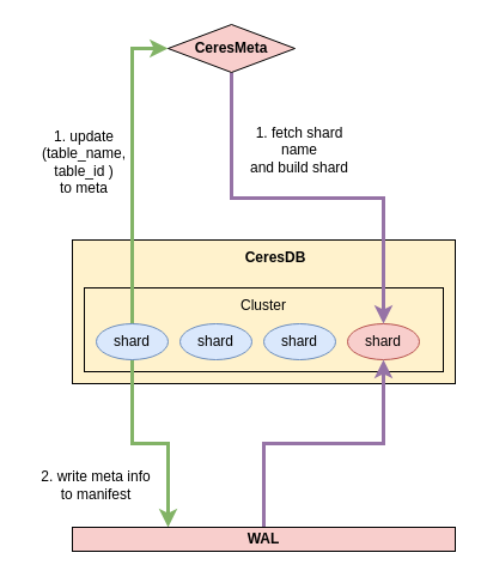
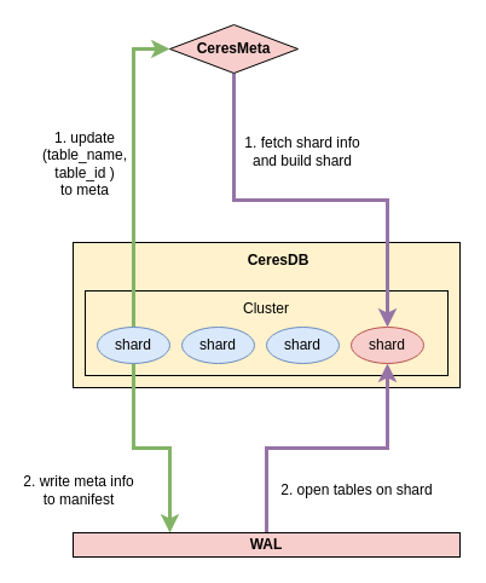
  <mxCell id="0" />
  <mxCell id="1" parent="0" />
  <mxCell id="2" value="" style="rounded=0;whiteSpace=wrap;html=1;fillColor=#fff2cc;strokeColor=#000000;" vertex="1" parent="1"><mxGeometry x="60" y="200" width="320" height="120" as="geometry" /></mxCell>
  <mxCell id="3" value="" style="rounded=0;whiteSpace=wrap;html=1;fillColor=#fff2cc;strokeColor=#000000;" vertex="1" parent="1"><mxGeometry x="70" y="240" width="300" height="70" as="geometry" /></mxCell>
  <mxCell id="4" style="edgeStyle=orthogonalEdgeStyle;rounded=0;orthogonalLoop=1;jettySize=auto;html=1;exitX=0.5;exitY=0;exitDx=0;exitDy=0;entryX=0;entryY=0.5;entryDx=0;entryDy=0;fillColor=#d5e8d4;strokeColor=#82b366;strokeWidth=3;" edge="1" parent="1" source="6" target="11"><mxGeometry relative="1" as="geometry" /></mxCell>
  <mxCell id="5" style="edgeStyle=orthogonalEdgeStyle;rounded=0;orthogonalLoop=1;jettySize=auto;html=1;exitX=0.5;exitY=1;exitDx=0;exitDy=0;entryX=0.25;entryY=0;entryDx=0;entryDy=0;fillColor=#d5e8d4;strokeColor=#82b366;strokeWidth=3;" edge="1" parent="1" source="6" target="16"><mxGeometry relative="1" as="geometry" /></mxCell>
  <mxCell id="6" value="shard" style="ellipse;whiteSpace=wrap;html=1;fillColor=#dae8fc;strokeColor=#6c8ebf;" vertex="1" parent="1"><mxGeometry x="80" y="270" width="60" height="30" as="geometry" /></mxCell>
  <mxCell id="7" value="shard" style="ellipse;whiteSpace=wrap;html=1;fillColor=#dae8fc;strokeColor=#6c8ebf;" vertex="1" parent="1"><mxGeometry x="150" y="270" width="60" height="30" as="geometry" /></mxCell>
  <mxCell id="8" value="shard" style="ellipse;whiteSpace=wrap;html=1;fillColor=#dae8fc;strokeColor=#6c8ebf;" vertex="1" parent="1"><mxGeometry x="220" y="270" width="60" height="30" as="geometry" /></mxCell>
  <mxCell id="9" value="shard" style="ellipse;whiteSpace=wrap;html=1;fillColor=#f8cecc;strokeColor=#b85450;" vertex="1" parent="1"><mxGeometry x="290" y="270" width="60" height="30" as="geometry" /></mxCell>
  <mxCell id="10" style="edgeStyle=orthogonalEdgeStyle;rounded=0;orthogonalLoop=1;jettySize=auto;html=1;exitX=0.5;exitY=1;exitDx=0;exitDy=0;fillColor=#e1d5e7;strokeColor=#9673a6;strokeWidth=3;" edge="1" parent="1" source="11" target="9"><mxGeometry relative="1" as="geometry" /></mxCell>
  <mxCell id="11" value="&lt;b&gt;CeresMeta&lt;/b&gt;" style="rhombus;whiteSpace=wrap;html=1;fillColor=#f8cecc;strokeColor=#000000;" vertex="1" parent="1"><mxGeometry x="140" y="20" width="106" height="40" as="geometry" /></mxCell>
  <mxCell id="12" value="Cluster" style="text;html=1;strokeColor=none;fillColor=none;align=center;verticalAlign=middle;whiteSpace=wrap;rounded=0;" vertex="1" parent="1"><mxGeometry x="190" y="240" width="60" height="30" as="geometry" /></mxCell>
- <mxCell id="13" value="&lt;div&gt;1. fetch shard name&lt;/div&gt;&lt;div&gt;and build shard&lt;br&gt;&lt;/div&gt;" style="text;html=1;strokeColor=none;fillColor=none;align=center;verticalAlign=middle;whiteSpace=wrap;rounded=0;" vertex="1" parent="1"><mxGeometry x="200" y="110" width="100" height="30" as="geometry" /></mxCell>
+ <mxCell id="13" value="&lt;div&gt;1. fetch shard info&lt;/div&gt;&lt;div&gt;and build shard&lt;br&gt;&lt;/div&gt;" style="text;html=1;strokeColor=none;fillColor=none;align=center;verticalAlign=middle;whiteSpace=wrap;rounded=0;" vertex="1" parent="1"><mxGeometry x="200" y="110" width="100" height="30" as="geometry" /></mxCell>
  <mxCell id="14" value="&lt;b&gt;CeresDB&lt;/b&gt;" style="text;html=1;strokeColor=none;fillColor=none;align=center;verticalAlign=middle;whiteSpace=wrap;rounded=0;" vertex="1" parent="1"><mxGeometry x="200" y="200" width="60" height="30" as="geometry" /></mxCell>
  <mxCell id="15" style="edgeStyle=orthogonalEdgeStyle;rounded=0;orthogonalLoop=1;jettySize=auto;html=1;exitX=0.5;exitY=0;exitDx=0;exitDy=0;entryX=0.5;entryY=1;entryDx=0;entryDy=0;fillColor=#e1d5e7;strokeColor=#9673a6;strokeWidth=3;" edge="1" parent="1" source="16" target="9"><mxGeometry relative="1" as="geometry" /></mxCell>
  <mxCell id="16" value="&lt;b&gt;WAL&lt;/b&gt;" style="rounded=0;whiteSpace=wrap;html=1;fillColor=#f8cecc;strokeColor=#000000;" vertex="1" parent="1"><mxGeometry x="60" y="440" width="320" height="20" as="geometry" /></mxCell>
+ <mxCell id="17" value="2. open tables on shard" style="text;html=1;strokeColor=none;fillColor=none;align=center;verticalAlign=middle;whiteSpace=wrap;rounded=0;" vertex="1" parent="1"><mxGeometry x="230" y="390" width="130" height="30" as="geometry" /></mxCell>
  <mxCell id="18" value="&lt;div&gt;1. update (table_name, table_id )&lt;/div&gt;&lt;div&gt;to meta&lt;br&gt;&lt;/div&gt;" style="text;html=1;strokeColor=none;fillColor=none;align=center;verticalAlign=middle;whiteSpace=wrap;rounded=0;" vertex="1" parent="1"><mxGeometry x="20" y="120" width="100" height="30" as="geometry" /></mxCell>
- <mxCell id="19" value="&lt;div&gt;2. write meta info to manifest&lt;br&gt;&lt;/div&gt;" style="text;html=1;strokeColor=none;fillColor=none;align=center;verticalAlign=middle;whiteSpace=wrap;rounded=0;" vertex="1" parent="1"><mxGeometry x="30" y="390" width="100" height="30" as="geometry" /></mxCell>
+ <mxCell id="19" value="&lt;div&gt;2. write meta info to manifest&lt;br&gt;&lt;/div&gt;" style="text;html=1;strokeColor=none;fillColor=none;align=center;verticalAlign=middle;whiteSpace=wrap;rounded=0;" vertex="1" parent="1"><mxGeometry x="15" y="390" width="100" height="30" as="geometry" /></mxCell>
